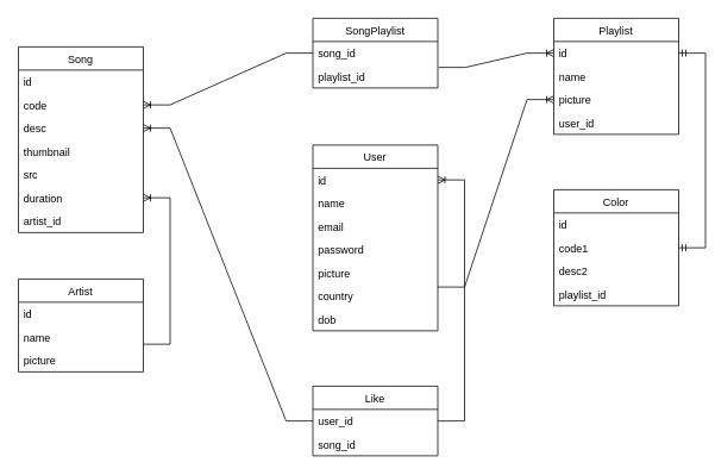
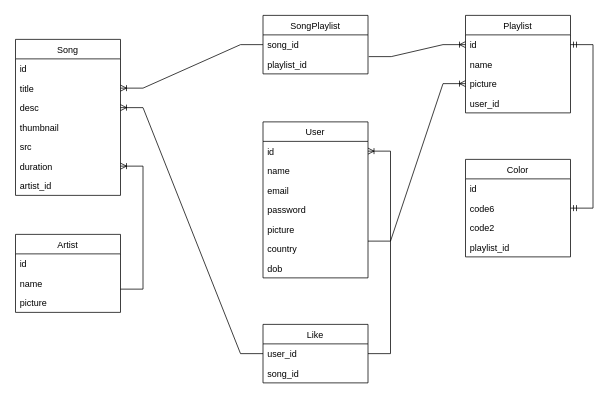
  <mxCell id="0" />
  <mxCell id="1" parent="0" />
  <mxCell id="2" value="Song" style="swimlane;fontStyle=0;childLayout=stackLayout;horizontal=1;startSize=26;fillColor=none;horizontalStack=0;resizeParent=1;resizeParentMax=0;resizeLast=0;collapsible=1;marginBottom=0;" parent="1" vertex="1"><mxGeometry x="20" y="52" width="140" height="208" as="geometry" /></mxCell>
  <mxCell id="3" value="id" style="text;strokeColor=none;fillColor=none;align=left;verticalAlign=top;spacingLeft=4;spacingRight=4;overflow=hidden;rotatable=0;points=[[0,0.5],[1,0.5]];portConstraint=eastwest;" parent="2" vertex="1"><mxGeometry y="26" width="140" height="26" as="geometry" /></mxCell>
- <mxCell id="4" value="code" style="text;strokeColor=none;fillColor=none;align=left;verticalAlign=top;spacingLeft=4;spacingRight=4;overflow=hidden;rotatable=0;points=[[0,0.5],[1,0.5]];portConstraint=eastwest;" parent="2" vertex="1"><mxGeometry y="52" width="140" height="26" as="geometry" /></mxCell>
+ <mxCell id="4" value="title" style="text;strokeColor=none;fillColor=none;align=left;verticalAlign=top;spacingLeft=4;spacingRight=4;overflow=hidden;rotatable=0;points=[[0,0.5],[1,0.5]];portConstraint=eastwest;" parent="2" vertex="1"><mxGeometry y="52" width="140" height="26" as="geometry" /></mxCell>
  <mxCell id="5" value="desc" style="text;strokeColor=none;fillColor=none;align=left;verticalAlign=top;spacingLeft=4;spacingRight=4;overflow=hidden;rotatable=0;points=[[0,0.5],[1,0.5]];portConstraint=eastwest;" parent="2" vertex="1"><mxGeometry y="78" width="140" height="26" as="geometry" /></mxCell>
  <mxCell id="6" value="thumbnail" style="text;strokeColor=none;fillColor=none;align=left;verticalAlign=top;spacingLeft=4;spacingRight=4;overflow=hidden;rotatable=0;points=[[0,0.5],[1,0.5]];portConstraint=eastwest;" parent="2" vertex="1"><mxGeometry y="104" width="140" height="26" as="geometry" /></mxCell>
  <mxCell id="7" value="src" style="text;strokeColor=none;fillColor=none;align=left;verticalAlign=top;spacingLeft=4;spacingRight=4;overflow=hidden;rotatable=0;points=[[0,0.5],[1,0.5]];portConstraint=eastwest;" parent="2" vertex="1"><mxGeometry y="130" width="140" height="26" as="geometry" /></mxCell>
  <mxCell id="8" value="duration" style="text;strokeColor=none;fillColor=none;align=left;verticalAlign=top;spacingLeft=4;spacingRight=4;overflow=hidden;rotatable=0;points=[[0,0.5],[1,0.5]];portConstraint=eastwest;" parent="2" vertex="1"><mxGeometry y="156" width="140" height="26" as="geometry" /></mxCell>
  <mxCell id="9" value="artist_id" style="text;strokeColor=none;fillColor=none;align=left;verticalAlign=top;spacingLeft=4;spacingRight=4;overflow=hidden;rotatable=0;points=[[0,0.5],[1,0.5]];portConstraint=eastwest;" parent="2" vertex="1"><mxGeometry y="182" width="140" height="26" as="geometry" /></mxCell>
  <mxCell id="10" value="Playlist" style="swimlane;fontStyle=0;childLayout=stackLayout;horizontal=1;startSize=26;fillColor=none;horizontalStack=0;resizeParent=1;resizeParentMax=0;resizeLast=0;collapsible=1;marginBottom=0;" parent="1" vertex="1"><mxGeometry x="620" y="20" width="140" height="130" as="geometry" /></mxCell>
  <mxCell id="11" value="id" style="text;strokeColor=none;fillColor=none;align=left;verticalAlign=top;spacingLeft=4;spacingRight=4;overflow=hidden;rotatable=0;points=[[0,0.5],[1,0.5]];portConstraint=eastwest;" parent="10" vertex="1"><mxGeometry y="26" width="140" height="26" as="geometry" /></mxCell>
  <mxCell id="12" value="name" style="text;strokeColor=none;fillColor=none;align=left;verticalAlign=top;spacingLeft=4;spacingRight=4;overflow=hidden;rotatable=0;points=[[0,0.5],[1,0.5]];portConstraint=eastwest;" parent="10" vertex="1"><mxGeometry y="52" width="140" height="26" as="geometry" /></mxCell>
  <mxCell id="13" value="picture" style="text;strokeColor=none;fillColor=none;align=left;verticalAlign=top;spacingLeft=4;spacingRight=4;overflow=hidden;rotatable=0;points=[[0,0.5],[1,0.5]];portConstraint=eastwest;" parent="10" vertex="1"><mxGeometry y="78" width="140" height="26" as="geometry" /></mxCell>
  <mxCell id="14" value="user_id" style="text;strokeColor=none;fillColor=none;align=left;verticalAlign=top;spacingLeft=4;spacingRight=4;overflow=hidden;rotatable=0;points=[[0,0.5],[1,0.5]];portConstraint=eastwest;" parent="10" vertex="1"><mxGeometry y="104" width="140" height="26" as="geometry" /></mxCell>
  <mxCell id="15" value="User" style="swimlane;fontStyle=0;childLayout=stackLayout;horizontal=1;startSize=26;fillColor=none;horizontalStack=0;resizeParent=1;resizeParentMax=0;resizeLast=0;collapsible=1;marginBottom=0;" parent="1" vertex="1"><mxGeometry x="350" y="162" width="140" height="208" as="geometry" /></mxCell>
  <mxCell id="16" value="id" style="text;strokeColor=none;fillColor=none;align=left;verticalAlign=top;spacingLeft=4;spacingRight=4;overflow=hidden;rotatable=0;points=[[0,0.5],[1,0.5]];portConstraint=eastwest;" parent="15" vertex="1"><mxGeometry y="26" width="140" height="26" as="geometry" /></mxCell>
  <mxCell id="17" value="name" style="text;strokeColor=none;fillColor=none;align=left;verticalAlign=top;spacingLeft=4;spacingRight=4;overflow=hidden;rotatable=0;points=[[0,0.5],[1,0.5]];portConstraint=eastwest;" parent="15" vertex="1"><mxGeometry y="52" width="140" height="26" as="geometry" /></mxCell>
  <mxCell id="18" value="email" style="text;strokeColor=none;fillColor=none;align=left;verticalAlign=top;spacingLeft=4;spacingRight=4;overflow=hidden;rotatable=0;points=[[0,0.5],[1,0.5]];portConstraint=eastwest;" parent="15" vertex="1"><mxGeometry y="78" width="140" height="26" as="geometry" /></mxCell>
  <mxCell id="19" value="password" style="text;strokeColor=none;fillColor=none;align=left;verticalAlign=top;spacingLeft=4;spacingRight=4;overflow=hidden;rotatable=0;points=[[0,0.5],[1,0.5]];portConstraint=eastwest;" parent="15" vertex="1"><mxGeometry y="104" width="140" height="26" as="geometry" /></mxCell>
  <mxCell id="20" value="picture" style="text;strokeColor=none;fillColor=none;align=left;verticalAlign=top;spacingLeft=4;spacingRight=4;overflow=hidden;rotatable=0;points=[[0,0.5],[1,0.5]];portConstraint=eastwest;" parent="15" vertex="1"><mxGeometry y="130" width="140" height="26" as="geometry" /></mxCell>
  <mxCell id="21" value="country" style="text;strokeColor=none;fillColor=none;align=left;verticalAlign=top;spacingLeft=4;spacingRight=4;overflow=hidden;rotatable=0;points=[[0,0.5],[1,0.5]];portConstraint=eastwest;" parent="15" vertex="1"><mxGeometry y="156" width="140" height="26" as="geometry" /></mxCell>
  <mxCell id="22" value="dob" style="text;strokeColor=none;fillColor=none;align=left;verticalAlign=top;spacingLeft=4;spacingRight=4;overflow=hidden;rotatable=0;points=[[0,0.5],[1,0.5]];portConstraint=eastwest;" parent="15" vertex="1"><mxGeometry y="182" width="140" height="26" as="geometry" /></mxCell>
  <mxCell id="23" value="Artist" style="swimlane;fontStyle=0;childLayout=stackLayout;horizontal=1;startSize=26;fillColor=none;horizontalStack=0;resizeParent=1;resizeParentMax=0;resizeLast=0;collapsible=1;marginBottom=0;" parent="1" vertex="1"><mxGeometry x="20" y="312" width="140" height="104" as="geometry" /></mxCell>
  <mxCell id="24" value="id" style="text;strokeColor=none;fillColor=none;align=left;verticalAlign=top;spacingLeft=4;spacingRight=4;overflow=hidden;rotatable=0;points=[[0,0.5],[1,0.5]];portConstraint=eastwest;" parent="23" vertex="1"><mxGeometry y="26" width="140" height="26" as="geometry" /></mxCell>
  <mxCell id="25" value="name  " style="text;strokeColor=none;fillColor=none;align=left;verticalAlign=top;spacingLeft=4;spacingRight=4;overflow=hidden;rotatable=0;points=[[0,0.5],[1,0.5]];portConstraint=eastwest;" parent="23" vertex="1"><mxGeometry y="52" width="140" height="26" as="geometry" /></mxCell>
  <mxCell id="26" value="picture" style="text;strokeColor=none;fillColor=none;align=left;verticalAlign=top;spacingLeft=4;spacingRight=4;overflow=hidden;rotatable=0;points=[[0,0.5],[1,0.5]];portConstraint=eastwest;" parent="23" vertex="1"><mxGeometry y="78" width="140" height="26" as="geometry" /></mxCell>
  <mxCell id="27" value="Like" style="swimlane;fontStyle=0;childLayout=stackLayout;horizontal=1;startSize=26;fillColor=none;horizontalStack=0;resizeParent=1;resizeParentMax=0;resizeLast=0;collapsible=1;marginBottom=0;" parent="1" vertex="1"><mxGeometry x="350" y="432" width="140" height="78" as="geometry" /></mxCell>
  <mxCell id="28" value="user_id" style="text;strokeColor=none;fillColor=none;align=left;verticalAlign=top;spacingLeft=4;spacingRight=4;overflow=hidden;rotatable=0;points=[[0,0.5],[1,0.5]];portConstraint=eastwest;" parent="27" vertex="1"><mxGeometry y="26" width="140" height="26" as="geometry" /></mxCell>
  <mxCell id="29" value="song_id" style="text;strokeColor=none;fillColor=none;align=left;verticalAlign=top;spacingLeft=4;spacingRight=4;overflow=hidden;rotatable=0;points=[[0,0.5],[1,0.5]];portConstraint=eastwest;" parent="27" vertex="1"><mxGeometry y="52" width="140" height="26" as="geometry" /></mxCell>
  <mxCell id="30" value="" style="edgeStyle=entityRelationEdgeStyle;fontSize=12;html=1;endArrow=ERoneToMany;rounded=0;entryX=1;entryY=0.5;entryDx=0;entryDy=0;exitX=1;exitY=0.808;exitDx=0;exitDy=0;exitPerimeter=0;" parent="1" source="25" target="8" edge="1"><mxGeometry width="100" height="100" relative="1" as="geometry"><mxPoint x="220" y="582" as="sourcePoint" /><mxPoint x="160" y="202" as="targetPoint" /></mxGeometry></mxCell>
  <mxCell id="31" value="" style="edgeStyle=entityRelationEdgeStyle;fontSize=12;html=1;endArrow=ERoneToMany;rounded=0;exitX=1;exitY=0.115;exitDx=0;exitDy=0;exitPerimeter=0;entryX=0;entryY=0.5;entryDx=0;entryDy=0;" parent="1" source="21" edge="1" target="13"><mxGeometry width="100" height="100" relative="1" as="geometry"><mxPoint x="530" y="312" as="sourcePoint" /><mxPoint x="630" y="212" as="targetPoint" /></mxGeometry></mxCell>
  <mxCell id="32" value="SongPlaylist" style="swimlane;fontStyle=0;childLayout=stackLayout;horizontal=1;startSize=26;fillColor=none;horizontalStack=0;resizeParent=1;resizeParentMax=0;resizeLast=0;collapsible=1;marginBottom=0;" parent="1" vertex="1"><mxGeometry x="350" y="20" width="140" height="78" as="geometry" /></mxCell>
  <mxCell id="33" value="song_id" style="text;strokeColor=none;fillColor=none;align=left;verticalAlign=top;spacingLeft=4;spacingRight=4;overflow=hidden;rotatable=0;points=[[0,0.5],[1,0.5]];portConstraint=eastwest;" parent="32" vertex="1"><mxGeometry y="26" width="140" height="26" as="geometry" /></mxCell>
  <mxCell id="34" value="playlist_id" style="text;strokeColor=none;fillColor=none;align=left;verticalAlign=top;spacingLeft=4;spacingRight=4;overflow=hidden;rotatable=0;points=[[0,0.5],[1,0.5]];portConstraint=eastwest;" parent="32" vertex="1"><mxGeometry y="52" width="140" height="26" as="geometry" /></mxCell>
  <mxCell id="35" value="" style="edgeStyle=entityRelationEdgeStyle;fontSize=12;html=1;endArrow=ERoneToMany;rounded=0;entryX=1;entryY=0.5;entryDx=0;entryDy=0;exitX=0;exitY=0.5;exitDx=0;exitDy=0;" parent="1" source="33" target="4" edge="1"><mxGeometry width="100" height="100" relative="1" as="geometry"><mxPoint x="330" y="92" as="sourcePoint" /><mxPoint x="160" y="67" as="targetPoint" /></mxGeometry></mxCell>
  <mxCell id="36" value="" style="edgeStyle=entityRelationEdgeStyle;fontSize=12;html=1;endArrow=ERoneToMany;rounded=0;exitX=1.007;exitY=0.115;exitDx=0;exitDy=0;exitPerimeter=0;entryX=0;entryY=0.5;entryDx=0;entryDy=0;" parent="1" source="34" target="11" edge="1"><mxGeometry width="100" height="100" relative="1" as="geometry"><mxPoint x="540" y="132" as="sourcePoint" /><mxPoint x="640" y="32" as="targetPoint" /></mxGeometry></mxCell>
  <mxCell id="37" value="" style="edgeStyle=entityRelationEdgeStyle;fontSize=12;html=1;endArrow=ERoneToMany;rounded=0;entryX=1;entryY=0.5;entryDx=0;entryDy=0;exitX=1;exitY=0.5;exitDx=0;exitDy=0;" parent="1" source="28" target="16" edge="1"><mxGeometry width="100" height="100" relative="1" as="geometry"><mxPoint x="530" y="232" as="sourcePoint" /><mxPoint x="670" y="342" as="targetPoint" /></mxGeometry></mxCell>
  <mxCell id="38" value="" style="edgeStyle=entityRelationEdgeStyle;fontSize=12;html=1;endArrow=ERoneToMany;rounded=0;exitX=0;exitY=0.5;exitDx=0;exitDy=0;entryX=1;entryY=0.5;entryDx=0;entryDy=0;" parent="1" source="28" target="5" edge="1"><mxGeometry width="100" height="100" relative="1" as="geometry"><mxPoint x="280" y="492" as="sourcePoint" /><mxPoint x="300" y="432" as="targetPoint" /></mxGeometry></mxCell>
  <mxCell id="39" value="Color" style="swimlane;fontStyle=0;childLayout=stackLayout;horizontal=1;startSize=26;fillColor=none;horizontalStack=0;resizeParent=1;resizeParentMax=0;resizeLast=0;collapsible=1;marginBottom=0;" parent="1" vertex="1"><mxGeometry x="620" y="212" width="140" height="130" as="geometry" /></mxCell>
  <mxCell id="40" value="id" style="text;strokeColor=none;fillColor=none;align=left;verticalAlign=top;spacingLeft=4;spacingRight=4;overflow=hidden;rotatable=0;points=[[0,0.5],[1,0.5]];portConstraint=eastwest;" parent="39" vertex="1"><mxGeometry y="26" width="140" height="26" as="geometry" /></mxCell>
- <mxCell id="41" value="code1" style="text;strokeColor=none;fillColor=none;align=left;verticalAlign=top;spacingLeft=4;spacingRight=4;overflow=hidden;rotatable=0;points=[[0,0.5],[1,0.5]];portConstraint=eastwest;" parent="39" vertex="1"><mxGeometry y="52" width="140" height="26" as="geometry" /></mxCell>
- <mxCell id="42" value="desc2" style="text;strokeColor=none;fillColor=none;align=left;verticalAlign=top;spacingLeft=4;spacingRight=4;overflow=hidden;rotatable=0;points=[[0,0.5],[1,0.5]];portConstraint=eastwest;" parent="39" vertex="1"><mxGeometry y="78" width="140" height="26" as="geometry" /></mxCell>
+ <mxCell id="41" value="code6" style="text;strokeColor=none;fillColor=none;align=left;verticalAlign=top;spacingLeft=4;spacingRight=4;overflow=hidden;rotatable=0;points=[[0,0.5],[1,0.5]];portConstraint=eastwest;" parent="39" vertex="1"><mxGeometry y="52" width="140" height="26" as="geometry" /></mxCell>
+ <mxCell id="42" value="code2" style="text;strokeColor=none;fillColor=none;align=left;verticalAlign=top;spacingLeft=4;spacingRight=4;overflow=hidden;rotatable=0;points=[[0,0.5],[1,0.5]];portConstraint=eastwest;" parent="39" vertex="1"><mxGeometry y="78" width="140" height="26" as="geometry" /></mxCell>
  <mxCell id="43" value="playlist_id" style="text;strokeColor=none;fillColor=none;align=left;verticalAlign=top;spacingLeft=4;spacingRight=4;overflow=hidden;rotatable=0;points=[[0,0.5],[1,0.5]];portConstraint=eastwest;" parent="39" vertex="1"><mxGeometry y="104" width="140" height="26" as="geometry" /></mxCell>
  <mxCell id="44" value="" style="edgeStyle=entityRelationEdgeStyle;fontSize=12;html=1;endArrow=ERmandOne;startArrow=ERmandOne;rounded=0;exitX=1;exitY=0.5;exitDx=0;exitDy=0;entryX=1;entryY=0.5;entryDx=0;entryDy=0;" parent="1" source="11" target="41" edge="1"><mxGeometry width="100" height="100" relative="1" as="geometry"><mxPoint x="1000" y="298" as="sourcePoint" /><mxPoint x="830" y="73" as="targetPoint" /></mxGeometry></mxCell>
